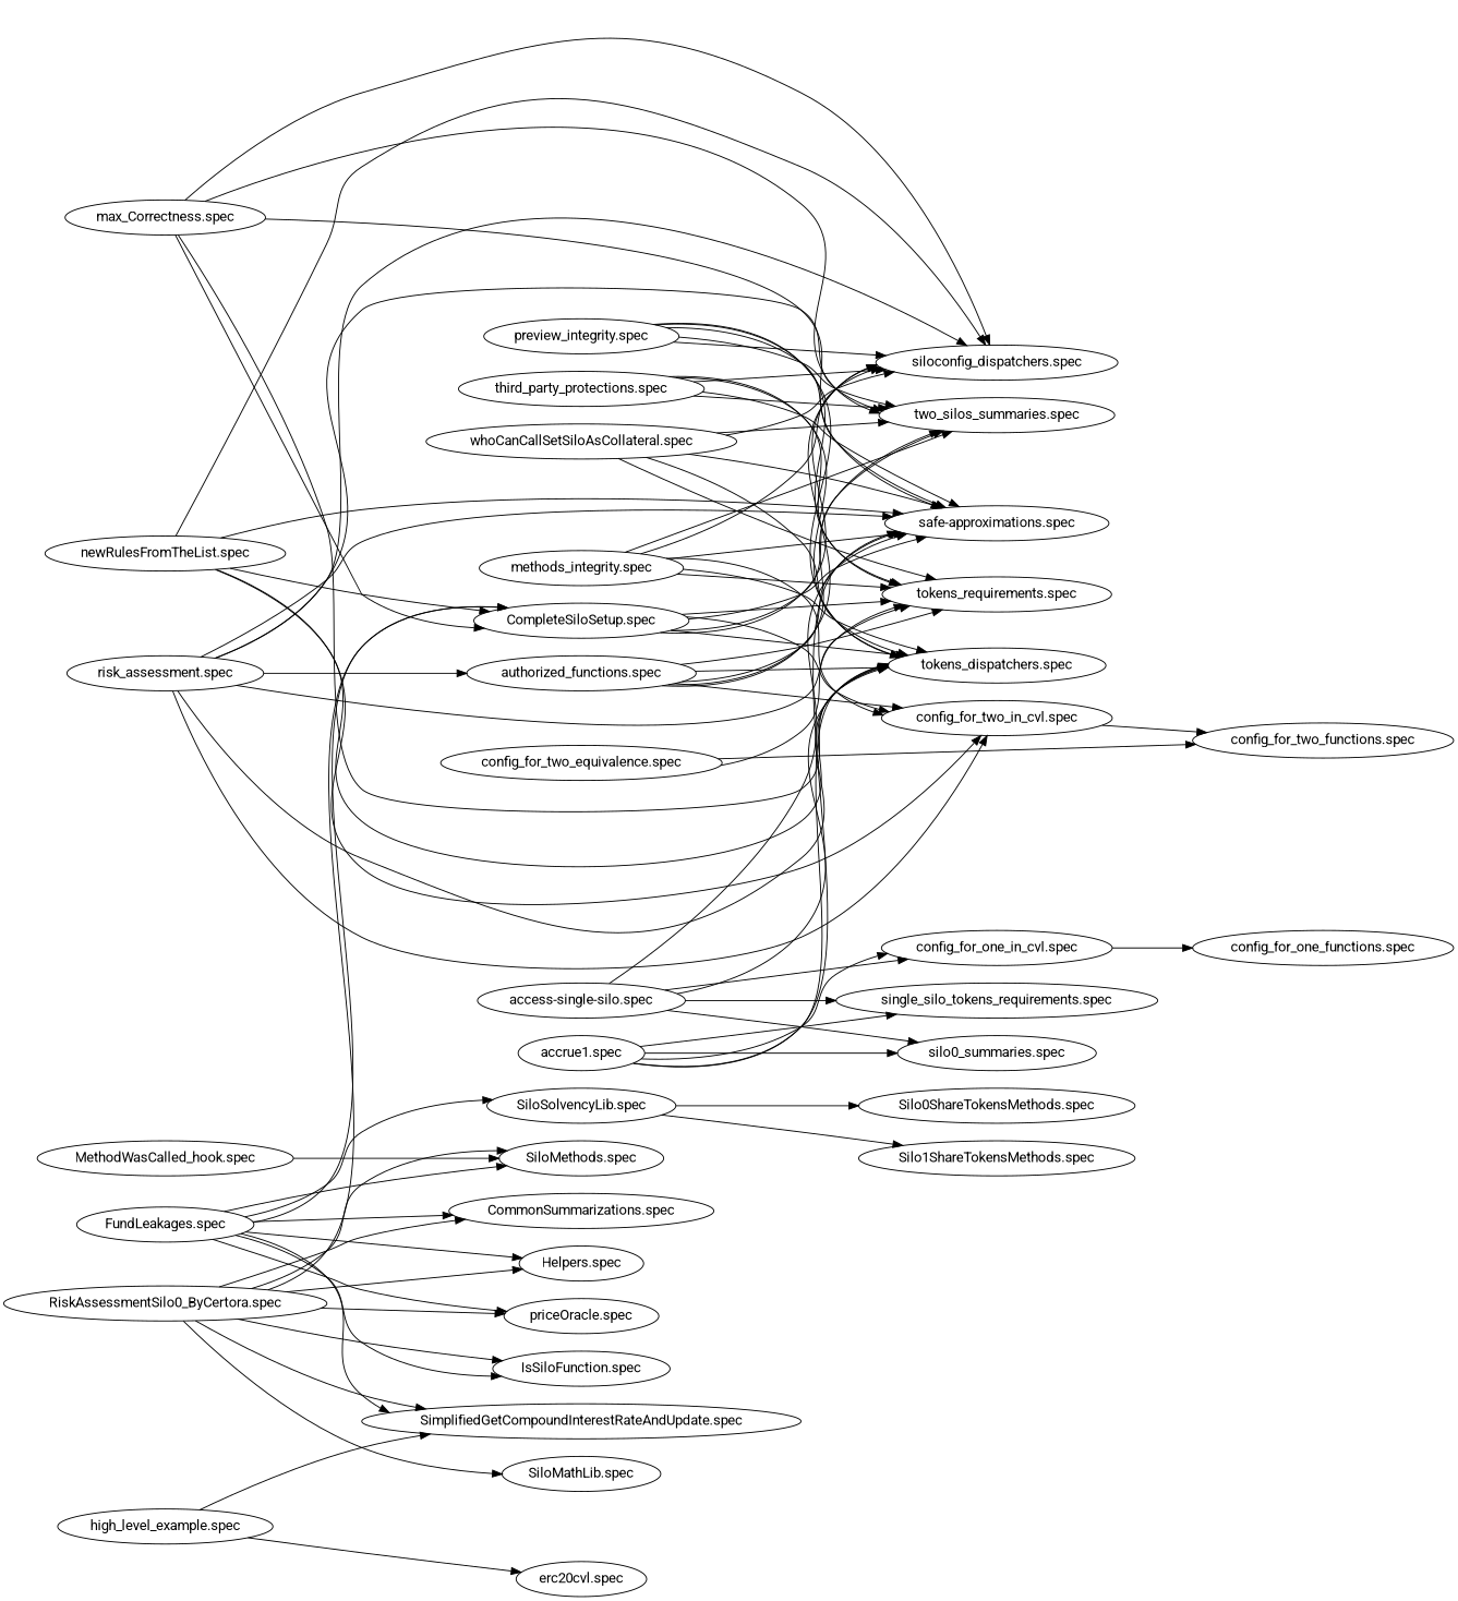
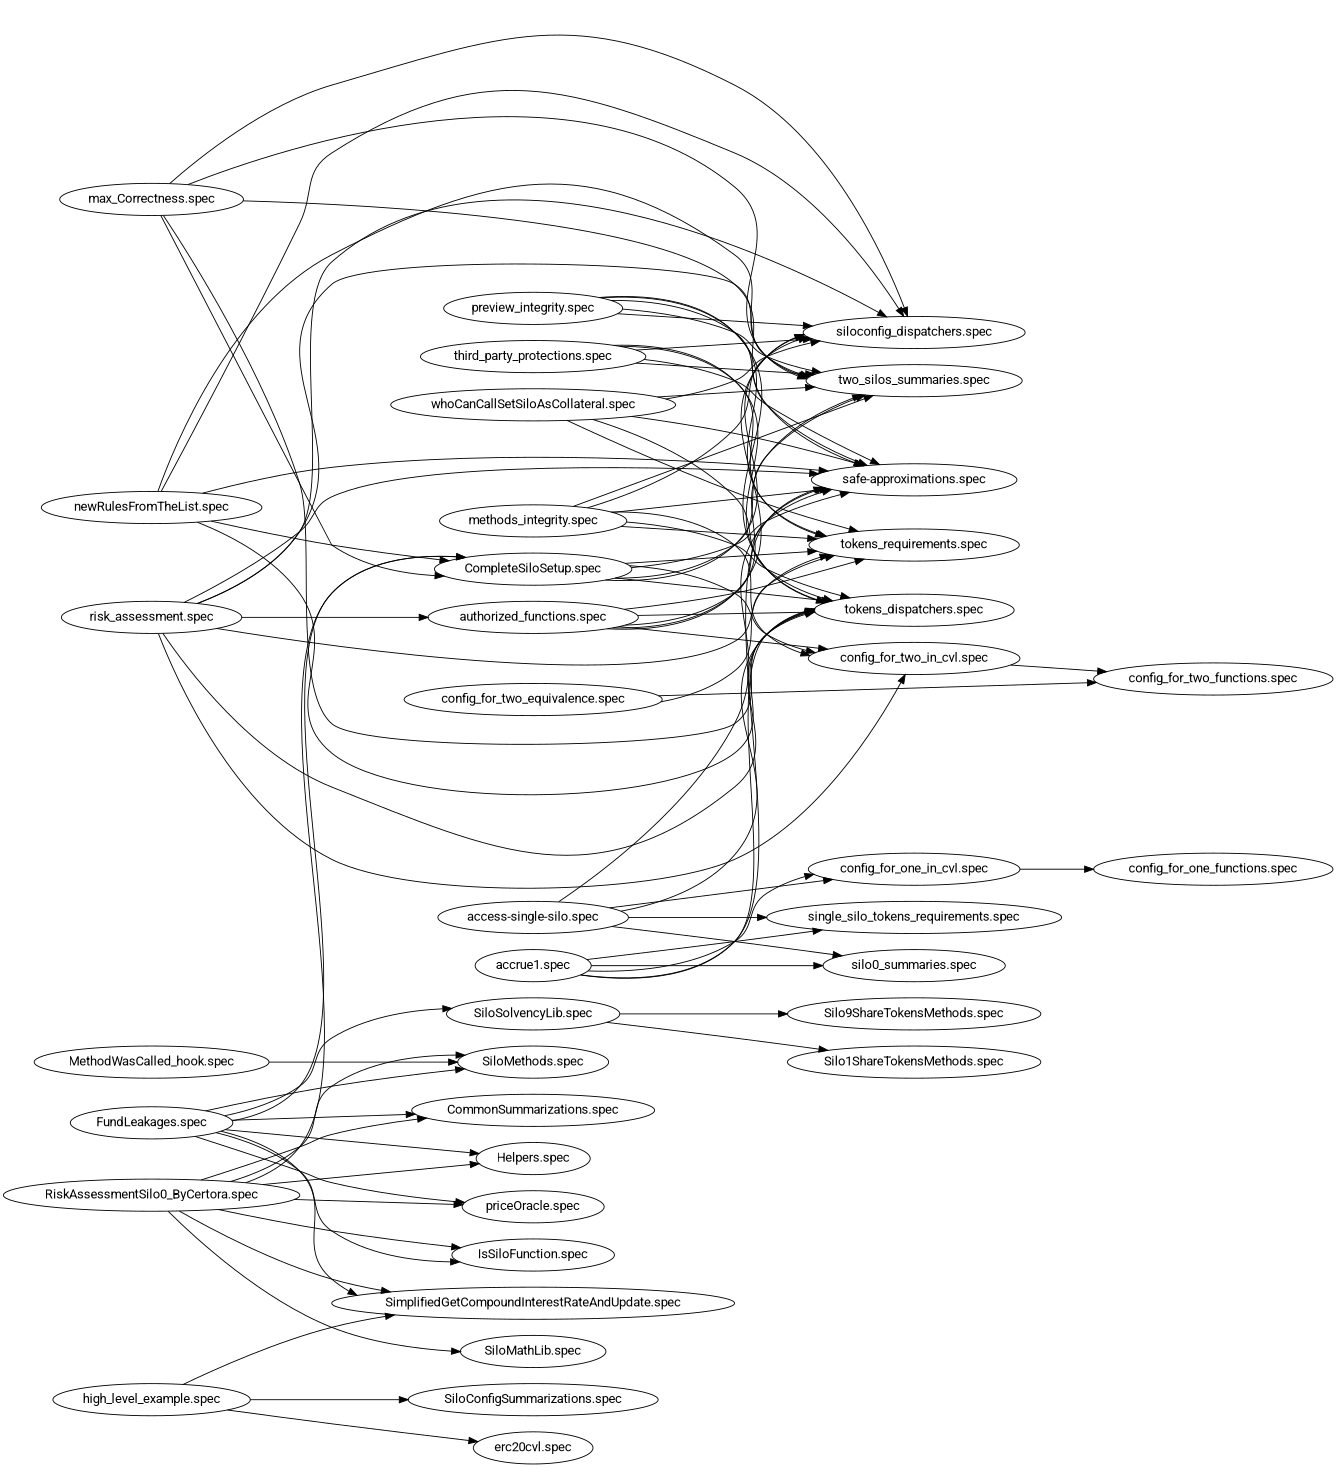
  digraph {
    fontname=Roboto
    rankdir=LR
    node [fontname=Roboto]
    edge [fontname=Roboto]
    "max_Correctness.spec"
    "two_silos_summaries.spec"
    "CompleteSiloSetup.spec"
    "siloconfig_dispatchers.spec"
    "safe-approximations.spec"
    "tokens_dispatchers.spec"
    "tokens_requirements.spec"
    "config_for_two_in_cvl.spec"
    "preview_integrity.spec"
    "newRulesFromTheList.spec"
    "whoCanCallSetSiloAsCollateral.spec"
    "FundLeakages.spec"
    "SimplifiedGetCompoundInterestRateAndUpdate.spec"
    "SiloSolvencyLib.spec"
    "SiloMethods.spec"
    "priceOracle.spec"
    "IsSiloFunction.spec"
    "CommonSummarizations.spec"
    "Helpers.spec"
-   "Silo0ShareTokensMethods.spec"
+   "Silo0ShareTokensMethods.spec" [label="Silo9ShareTokensMethods.spec"]
    "Silo1ShareTokensMethods.spec"
    "config_for_two_functions.spec"
    "high_level_example.spec"
+   "SiloConfigSummarizations.spec"
    "erc20cvl.spec"
    "risk_assessment.spec"
    "authorized_functions.spec"
    "access-single-silo.spec"
    "config_for_one_in_cvl.spec"
    "single_silo_tokens_requirements.spec"
    "silo0_summaries.spec"
    "config_for_one_functions.spec"
    "methods_integrity.spec"
    "accrue1.spec"
    "MethodWasCalled_hook.spec"
    "third_party_protections.spec"
    "RiskAssessmentSilo0_ByCertora.spec"
    "SiloMathLib.spec"
    "config_for_two_equivalence.spec"
    "max_Correctness.spec" -> "two_silos_summaries.spec"
    "max_Correctness.spec" -> "CompleteSiloSetup.spec"
    "max_Correctness.spec" -> "siloconfig_dispatchers.spec"
    "max_Correctness.spec" -> "safe-approximations.spec"
    "max_Correctness.spec" -> "tokens_dispatchers.spec"
    "CompleteSiloSetup.spec" -> "two_silos_summaries.spec"
    "CompleteSiloSetup.spec" -> "siloconfig_dispatchers.spec"
    "CompleteSiloSetup.spec" -> "safe-approximations.spec"
    "CompleteSiloSetup.spec" -> "tokens_dispatchers.spec"
    "CompleteSiloSetup.spec" -> "tokens_requirements.spec"
    "CompleteSiloSetup.spec" -> "config_for_two_in_cvl.spec"
    "config_for_two_in_cvl.spec" -> "config_for_two_functions.spec"
    "preview_integrity.spec" -> "two_silos_summaries.spec"
    "preview_integrity.spec" -> "siloconfig_dispatchers.spec"
    "preview_integrity.spec" -> "safe-approximations.spec"
    "preview_integrity.spec" -> "tokens_dispatchers.spec"
    "preview_integrity.spec" -> "tokens_requirements.spec"
-   "newRulesFromTheList.spec" -> "config_for_two_in_cvl.spec"
+   "newRulesFromTheList.spec" -> "two_silos_summaries.spec"
    "newRulesFromTheList.spec" -> "CompleteSiloSetup.spec"
    "newRulesFromTheList.spec" -> "siloconfig_dispatchers.spec"
    "newRulesFromTheList.spec" -> "safe-approximations.spec"
    "newRulesFromTheList.spec" -> "tokens_dispatchers.spec"
    "whoCanCallSetSiloAsCollateral.spec" -> "two_silos_summaries.spec"
    "whoCanCallSetSiloAsCollateral.spec" -> "siloconfig_dispatchers.spec"
    "whoCanCallSetSiloAsCollateral.spec" -> "safe-approximations.spec"
    "whoCanCallSetSiloAsCollateral.spec" -> "tokens_dispatchers.spec"
    "whoCanCallSetSiloAsCollateral.spec" -> "tokens_requirements.spec"
    "FundLeakages.spec" -> "CompleteSiloSetup.spec"
    "FundLeakages.spec" -> "SimplifiedGetCompoundInterestRateAndUpdate.spec"
    "FundLeakages.spec" -> "SiloSolvencyLib.spec"
    "FundLeakages.spec" -> "SiloMethods.spec"
    "FundLeakages.spec" -> "priceOracle.spec"
    "FundLeakages.spec" -> "IsSiloFunction.spec"
    "FundLeakages.spec" -> "CommonSummarizations.spec"
    "FundLeakages.spec" -> "Helpers.spec"
    "SiloSolvencyLib.spec" -> "Silo0ShareTokensMethods.spec"
    "SiloSolvencyLib.spec" -> "Silo1ShareTokensMethods.spec"
    "high_level_example.spec" -> "SimplifiedGetCompoundInterestRateAndUpdate.spec"
+   "high_level_example.spec" -> "SiloConfigSummarizations.spec"
    "high_level_example.spec" -> "erc20cvl.spec"
    "risk_assessment.spec" -> "two_silos_summaries.spec"
    "risk_assessment.spec" -> "siloconfig_dispatchers.spec"
    "risk_assessment.spec" -> "safe-approximations.spec"
    "risk_assessment.spec" -> "tokens_dispatchers.spec"
    "risk_assessment.spec" -> "tokens_requirements.spec"
    "risk_assessment.spec" -> "config_for_two_in_cvl.spec"
    "risk_assessment.spec" -> "authorized_functions.spec"
    "authorized_functions.spec" -> "two_silos_summaries.spec"
    "authorized_functions.spec" -> "siloconfig_dispatchers.spec"
    "authorized_functions.spec" -> "safe-approximations.spec"
    "authorized_functions.spec" -> "tokens_dispatchers.spec"
    "authorized_functions.spec" -> "tokens_requirements.spec"
    "authorized_functions.spec" -> "config_for_two_in_cvl.spec"
    "access-single-silo.spec" -> "safe-approximations.spec"
    "access-single-silo.spec" -> "tokens_dispatchers.spec"
    "access-single-silo.spec" -> "config_for_one_in_cvl.spec"
    "access-single-silo.spec" -> "single_silo_tokens_requirements.spec"
    "access-single-silo.spec" -> "silo0_summaries.spec"
    "config_for_one_in_cvl.spec" -> "config_for_one_functions.spec"
    "methods_integrity.spec" -> "two_silos_summaries.spec"
    "methods_integrity.spec" -> "siloconfig_dispatchers.spec"
    "methods_integrity.spec" -> "safe-approximations.spec"
    "methods_integrity.spec" -> "tokens_dispatchers.spec"
    "methods_integrity.spec" -> "tokens_requirements.spec"
    "methods_integrity.spec" -> "config_for_two_in_cvl.spec"
    "accrue1.spec" -> "safe-approximations.spec"
    "accrue1.spec" -> "tokens_dispatchers.spec"
    "accrue1.spec" -> "config_for_one_in_cvl.spec"
    "accrue1.spec" -> "single_silo_tokens_requirements.spec"
    "accrue1.spec" -> "silo0_summaries.spec"
    "MethodWasCalled_hook.spec" -> "SiloMethods.spec"
    "third_party_protections.spec" -> "two_silos_summaries.spec"
    "third_party_protections.spec" -> "siloconfig_dispatchers.spec"
    "third_party_protections.spec" -> "safe-approximations.spec"
    "third_party_protections.spec" -> "tokens_dispatchers.spec"
    "third_party_protections.spec" -> "tokens_requirements.spec"
    "RiskAssessmentSilo0_ByCertora.spec" -> "CompleteSiloSetup.spec"
    "RiskAssessmentSilo0_ByCertora.spec" -> "SimplifiedGetCompoundInterestRateAndUpdate.spec"
    "RiskAssessmentSilo0_ByCertora.spec" -> "SiloMethods.spec"
    "RiskAssessmentSilo0_ByCertora.spec" -> "priceOracle.spec"
    "RiskAssessmentSilo0_ByCertora.spec" -> "IsSiloFunction.spec"
    "RiskAssessmentSilo0_ByCertora.spec" -> "CommonSummarizations.spec"
    "RiskAssessmentSilo0_ByCertora.spec" -> "Helpers.spec"
    "RiskAssessmentSilo0_ByCertora.spec" -> "SiloMathLib.spec"
    "config_for_two_equivalence.spec" -> "tokens_requirements.spec"
    "config_for_two_equivalence.spec" -> "config_for_two_functions.spec"
  }
